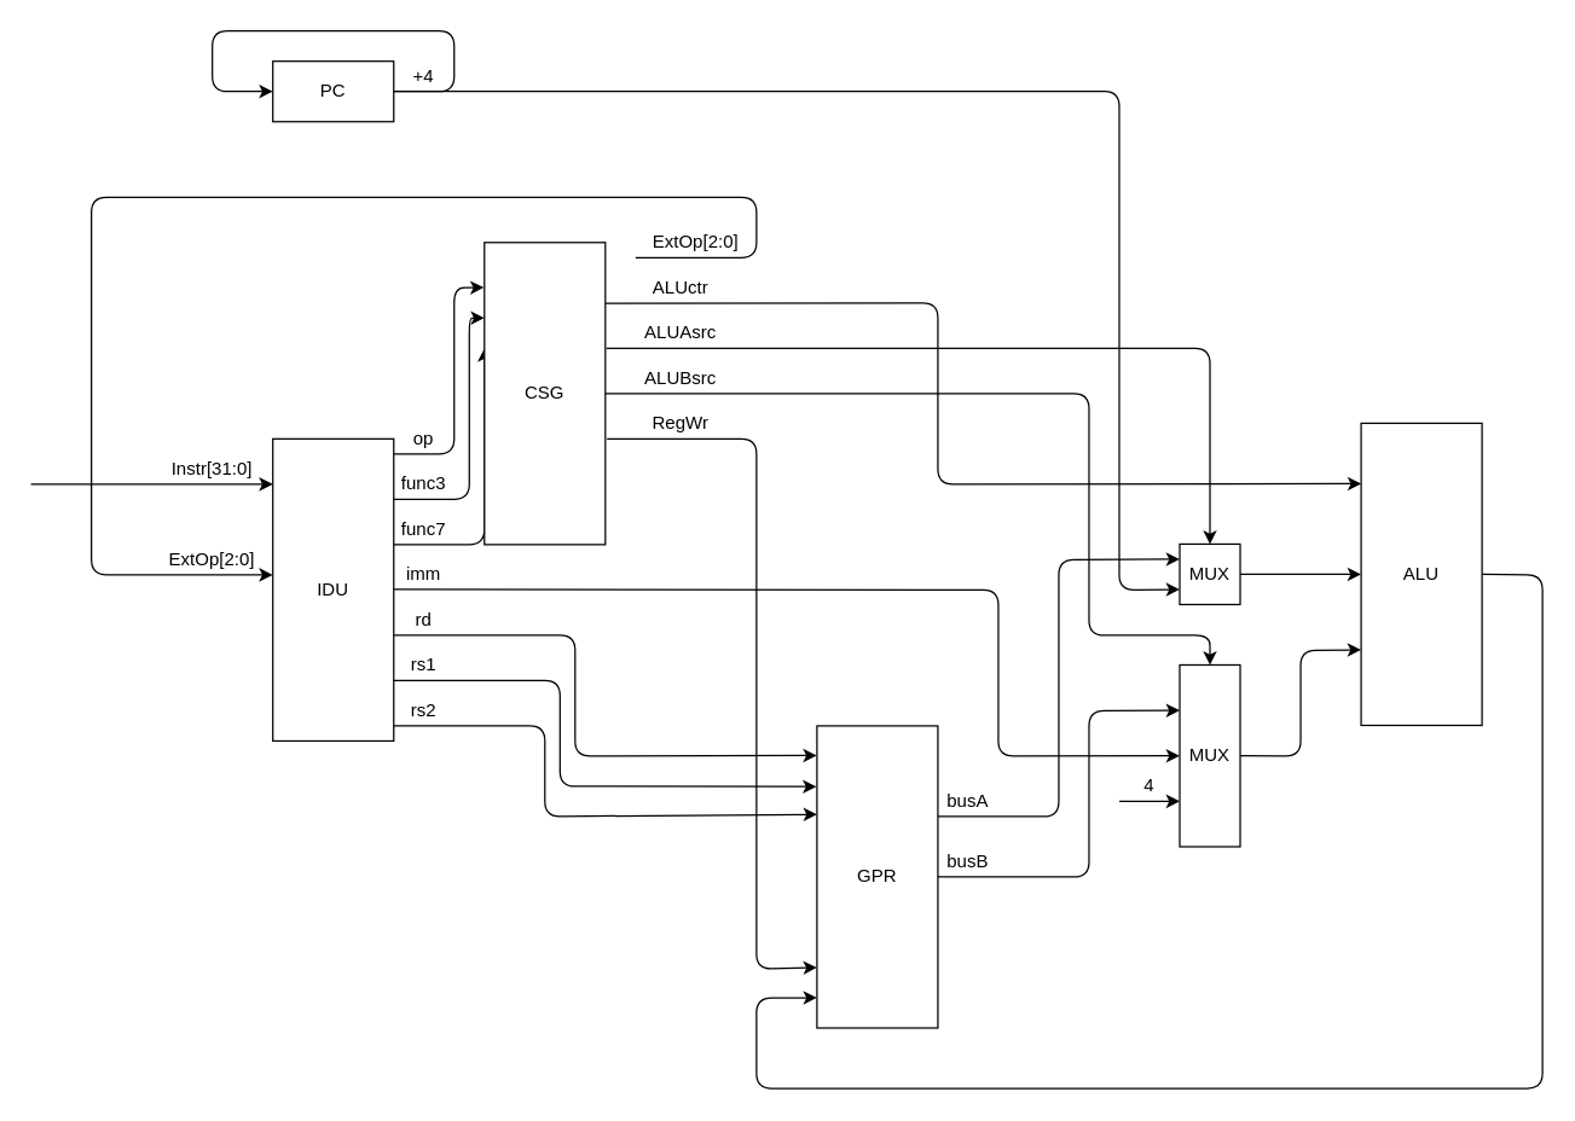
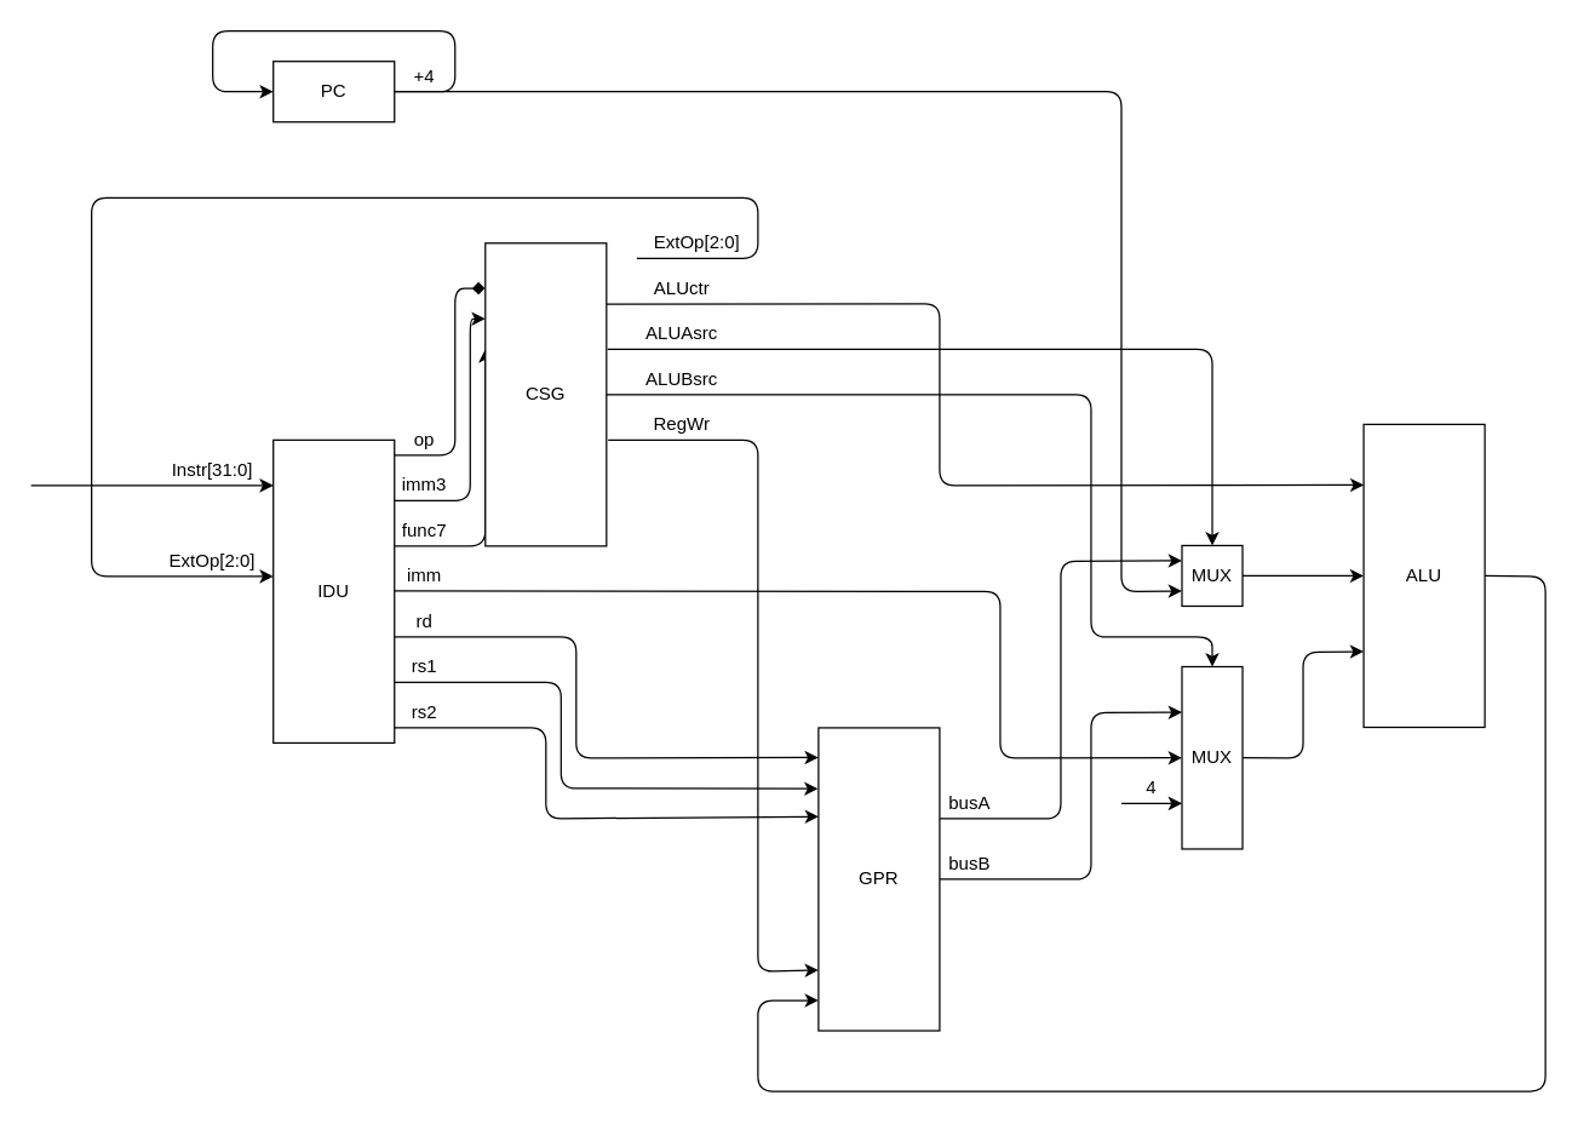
  <mxCell id="0" />
  <mxCell id="1" parent="0" />
  <mxCell id="2" value="IDU" style="rounded=0;whiteSpace=wrap;html=1;" parent="1" vertex="1"><mxGeometry x="180" y="290" width="80" height="200" as="geometry" /></mxCell>
  <mxCell id="3" value="" style="endArrow=classic;html=1;entryX=1;entryY=1;entryDx=0;entryDy=0;" parent="1" target="4" edge="1"><mxGeometry width="50" height="50" relative="1" as="geometry"><mxPoint x="20" y="320" as="sourcePoint" /><mxPoint x="440" y="260" as="targetPoint" /></mxGeometry></mxCell>
  <mxCell id="4" value="Instr[31:0]" style="text;html=1;strokeColor=none;fillColor=none;align=center;verticalAlign=middle;whiteSpace=wrap;rounded=0;" parent="1" vertex="1"><mxGeometry x="100" y="300" width="80" height="20" as="geometry" /></mxCell>
  <mxCell id="5" value="" style="endArrow=classic;html=1;exitX=0;exitY=1;exitDx=0;exitDy=0;entryX=1;entryY=1;entryDx=0;entryDy=0;" parent="1" source="14" edge="1" target="6"><mxGeometry width="50" height="50" relative="1" as="geometry"><mxPoint x="470" y="550" as="sourcePoint" /><mxPoint x="190" y="460" as="targetPoint" /><Array as="points"><mxPoint x="500" y="170" /><mxPoint x="500" y="130" /><mxPoint x="60" y="130" /><mxPoint x="60" y="380" /></Array></mxGeometry></mxCell>
  <mxCell id="6" value="ExtOp[2:0]" style="text;html=1;strokeColor=none;fillColor=none;align=center;verticalAlign=middle;whiteSpace=wrap;rounded=0;" parent="1" vertex="1"><mxGeometry x="100" y="360" width="80" height="20" as="geometry" /></mxCell>
- <mxCell id="7" value="" style="endArrow=classic;html=1;exitX=0;exitY=1;exitDx=0;exitDy=0;entryX=-0.004;entryY=0.149;entryDx=0;entryDy=0;entryPerimeter=0;" parent="1" source="8" edge="1" target="13"><mxGeometry width="50" height="50" relative="1" as="geometry"><mxPoint x="300" y="380" as="sourcePoint" /><mxPoint x="380" y="570" as="targetPoint" /><Array as="points"><mxPoint x="300" y="300" /><mxPoint x="300" y="190" /></Array></mxGeometry></mxCell>
+ <mxCell id="7" value="" style="endArrow=diamond;html=1;exitX=0;exitY=1;exitDx=0;exitDy=0;entryX=-0.004;entryY=0.149;entryDx=0;entryDy=0;entryPerimeter=0;" parent="1" source="8" edge="1" target="13"><mxGeometry width="50" height="50" relative="1" as="geometry"><mxPoint x="300" y="380" as="sourcePoint" /><mxPoint x="380" y="570" as="targetPoint" /><Array as="points"><mxPoint x="300" y="300" /><mxPoint x="300" y="190" /></Array></mxGeometry></mxCell>
  <mxCell id="8" value="op" style="text;html=1;strokeColor=none;fillColor=none;align=center;verticalAlign=middle;whiteSpace=wrap;rounded=0;" parent="1" vertex="1"><mxGeometry x="260" y="280" width="40" height="20" as="geometry" /></mxCell>
  <mxCell id="9" value="" style="endArrow=classic;html=1;entryX=0;entryY=0.25;entryDx=0;entryDy=0;exitX=0;exitY=1;exitDx=0;exitDy=0;" parent="1" edge="1" target="13" source="10"><mxGeometry width="50" height="50" relative="1" as="geometry"><mxPoint x="260" y="410" as="sourcePoint" /><mxPoint x="380" y="590" as="targetPoint" /><Array as="points"><mxPoint x="310" y="330" /><mxPoint x="310" y="210" /></Array></mxGeometry></mxCell>
- <mxCell id="10" value="func3" style="text;html=1;strokeColor=none;fillColor=none;align=center;verticalAlign=middle;whiteSpace=wrap;rounded=0;" parent="1" vertex="1"><mxGeometry x="260" y="310" width="40" height="20" as="geometry" /></mxCell>
+ <mxCell id="10" value="imm3" style="text;html=1;strokeColor=none;fillColor=none;align=center;verticalAlign=middle;whiteSpace=wrap;rounded=0;" parent="1" vertex="1"><mxGeometry x="260" y="310" width="40" height="20" as="geometry" /></mxCell>
  <mxCell id="11" value="" style="endArrow=classic;html=1;entryX=0.001;entryY=0.352;entryDx=0;entryDy=0;entryPerimeter=0;exitX=0;exitY=1;exitDx=0;exitDy=0;" parent="1" edge="1" target="13" source="12"><mxGeometry width="50" height="50" relative="1" as="geometry"><mxPoint x="260" y="440" as="sourcePoint" /><mxPoint x="380" y="610" as="targetPoint" /><Array as="points"><mxPoint x="320" y="360" /><mxPoint x="320" y="230" /></Array></mxGeometry></mxCell>
  <mxCell id="12" value="func7" style="text;html=1;strokeColor=none;fillColor=none;align=center;verticalAlign=middle;whiteSpace=wrap;rounded=0;" parent="1" vertex="1"><mxGeometry x="260" y="340" width="40" height="20" as="geometry" /></mxCell>
  <mxCell id="13" value="CSG" style="rounded=0;whiteSpace=wrap;html=1;" parent="1" vertex="1"><mxGeometry x="320" y="160" width="80" height="200" as="geometry" /></mxCell>
  <mxCell id="14" value="ExtOp[2:0]" style="text;html=1;strokeColor=none;fillColor=none;align=center;verticalAlign=middle;whiteSpace=wrap;rounded=0;" parent="1" vertex="1"><mxGeometry x="420" y="150" width="80" height="20" as="geometry" /></mxCell>
  <mxCell id="15" value="" style="endArrow=classic;html=1;exitX=1;exitY=0.5;exitDx=0;exitDy=0;entryX=-0.001;entryY=0.098;entryDx=0;entryDy=0;entryPerimeter=0;" edge="1" parent="1" target="30"><mxGeometry width="50" height="50" relative="1" as="geometry"><mxPoint x="260" y="420" as="sourcePoint" /><mxPoint x="450" y="500" as="targetPoint" /><Array as="points"><mxPoint x="380" y="420" /><mxPoint x="380" y="500" /></Array></mxGeometry></mxCell>
  <mxCell id="16" value="rd" style="text;html=1;strokeColor=none;fillColor=none;align=center;verticalAlign=middle;whiteSpace=wrap;rounded=0;" vertex="1" parent="1"><mxGeometry x="260" y="400" width="40" height="20" as="geometry" /></mxCell>
  <mxCell id="17" value="" style="endArrow=classic;html=1;exitX=0;exitY=1;exitDx=0;exitDy=0;entryX=-0.004;entryY=0.201;entryDx=0;entryDy=0;entryPerimeter=0;" edge="1" parent="1" source="18" target="30"><mxGeometry width="50" height="50" relative="1" as="geometry"><mxPoint x="260" y="450" as="sourcePoint" /><mxPoint x="420" y="530" as="targetPoint" /><Array as="points"><mxPoint x="370" y="450" /><mxPoint x="370" y="520" /></Array></mxGeometry></mxCell>
  <mxCell id="18" value="rs1" style="text;html=1;strokeColor=none;fillColor=none;align=center;verticalAlign=middle;whiteSpace=wrap;rounded=0;" vertex="1" parent="1"><mxGeometry x="260" y="430" width="40" height="20" as="geometry" /></mxCell>
  <mxCell id="19" value="" style="endArrow=classic;html=1;exitX=0;exitY=1;exitDx=0;exitDy=0;entryX=0.001;entryY=0.293;entryDx=0;entryDy=0;entryPerimeter=0;" edge="1" parent="1" source="20" target="30"><mxGeometry width="50" height="50" relative="1" as="geometry"><mxPoint x="260" y="480" as="sourcePoint" /><mxPoint x="390" y="560" as="targetPoint" /><Array as="points"><mxPoint x="360" y="480" /><mxPoint x="360" y="540" /></Array></mxGeometry></mxCell>
  <mxCell id="20" value="rs2" style="text;html=1;strokeColor=none;fillColor=none;align=center;verticalAlign=middle;whiteSpace=wrap;rounded=0;" vertex="1" parent="1"><mxGeometry x="260" y="460" width="40" height="20" as="geometry" /></mxCell>
  <mxCell id="21" value="" style="endArrow=classic;html=1;exitX=0;exitY=1;exitDx=0;exitDy=0;entryX=0;entryY=0.5;entryDx=0;entryDy=0;" edge="1" source="22" parent="1" target="38"><mxGeometry width="50" height="50" relative="1" as="geometry"><mxPoint x="260" y="389.66" as="sourcePoint" /><mxPoint x="390" y="389.66" as="targetPoint" /><Array as="points"><mxPoint x="660" y="390" /><mxPoint x="660" y="500" /></Array></mxGeometry></mxCell>
  <mxCell id="22" value="imm" style="text;html=1;strokeColor=none;fillColor=none;align=center;verticalAlign=middle;whiteSpace=wrap;rounded=0;" vertex="1" parent="1"><mxGeometry x="260" y="369.66" width="40" height="20" as="geometry" /></mxCell>
  <mxCell id="23" value="PC" style="rounded=0;whiteSpace=wrap;html=1;" vertex="1" parent="1"><mxGeometry x="180" y="40" width="80" height="40" as="geometry" /></mxCell>
  <mxCell id="24" value="" style="endArrow=classic;html=1;exitX=1;exitY=0.5;exitDx=0;exitDy=0;entryX=0;entryY=0.5;entryDx=0;entryDy=0;" edge="1" parent="1" source="23" target="23"><mxGeometry width="50" height="50" relative="1" as="geometry"><mxPoint x="250" y="90" as="sourcePoint" /><mxPoint x="140" y="60" as="targetPoint" /><Array as="points"><mxPoint x="300" y="60" /><mxPoint x="300" y="20" /><mxPoint x="140" y="20" /><mxPoint x="140" y="60" /></Array></mxGeometry></mxCell>
  <mxCell id="25" value="+4" style="text;html=1;strokeColor=none;fillColor=none;align=center;verticalAlign=middle;whiteSpace=wrap;rounded=0;" vertex="1" parent="1"><mxGeometry x="260" y="40" width="40" height="20" as="geometry" /></mxCell>
  <mxCell id="26" value="ALU" style="rounded=0;whiteSpace=wrap;html=1;" vertex="1" parent="1"><mxGeometry x="900" y="279.66" width="80" height="200" as="geometry" /></mxCell>
  <mxCell id="27" value="" style="endArrow=classic;html=1;exitX=1.001;exitY=0.201;exitDx=0;exitDy=0;exitPerimeter=0;entryX=0.002;entryY=0.2;entryDx=0;entryDy=0;entryPerimeter=0;" edge="1" parent="1" source="13" target="26"><mxGeometry width="50" height="50" relative="1" as="geometry"><mxPoint x="470" y="250" as="sourcePoint" /><mxPoint x="520" y="200" as="targetPoint" /><Array as="points"><mxPoint x="620" y="200" /><mxPoint x="620" y="320" /></Array></mxGeometry></mxCell>
  <mxCell id="28" value="ALUctr" style="text;html=1;strokeColor=none;fillColor=none;align=center;verticalAlign=middle;whiteSpace=wrap;rounded=0;" vertex="1" parent="1"><mxGeometry x="420" y="180" width="60" height="20" as="geometry" /></mxCell>
  <mxCell id="29" value="MUX" style="rounded=0;whiteSpace=wrap;html=1;" vertex="1" parent="1"><mxGeometry x="780" y="359.66" width="40" height="40" as="geometry" /></mxCell>
  <mxCell id="30" value="GPR" style="rounded=0;whiteSpace=wrap;html=1;" vertex="1" parent="1"><mxGeometry x="540" y="480" width="80" height="200" as="geometry" /></mxCell>
  <mxCell id="31" value="" style="endArrow=classic;html=1;exitX=0;exitY=1;exitDx=0;exitDy=0;entryX=0;entryY=0.25;entryDx=0;entryDy=0;" edge="1" parent="1" source="32" target="29"><mxGeometry width="50" height="50" relative="1" as="geometry"><mxPoint x="650" y="550" as="sourcePoint" /><mxPoint x="750" y="370" as="targetPoint" /><Array as="points"><mxPoint x="700" y="540" /><mxPoint x="700" y="370" /></Array></mxGeometry></mxCell>
  <mxCell id="32" value="busA" style="text;html=1;strokeColor=none;fillColor=none;align=center;verticalAlign=middle;whiteSpace=wrap;rounded=0;" vertex="1" parent="1"><mxGeometry x="620" y="520" width="40" height="20" as="geometry" /></mxCell>
  <mxCell id="33" value="" style="endArrow=classic;html=1;exitX=0;exitY=1;exitDx=0;exitDy=0;entryX=0;entryY=0.75;entryDx=0;entryDy=0;" edge="1" parent="1" source="25" target="29"><mxGeometry width="50" height="50" relative="1" as="geometry"><mxPoint x="360" y="160" as="sourcePoint" /><mxPoint x="760" y="440" as="targetPoint" /><Array as="points"><mxPoint x="740" y="60" /><mxPoint x="740" y="390" /></Array></mxGeometry></mxCell>
  <mxCell id="34" value="" style="endArrow=classic;html=1;entryX=0;entryY=0.5;entryDx=0;entryDy=0;exitX=1;exitY=0.5;exitDx=0;exitDy=0;" edge="1" parent="1" source="29" target="26"><mxGeometry width="50" height="50" relative="1" as="geometry"><mxPoint x="790" y="440" as="sourcePoint" /><mxPoint x="840" y="390" as="targetPoint" /></mxGeometry></mxCell>
  <mxCell id="35" value="" style="endArrow=classic;html=1;exitX=1.009;exitY=0.35;exitDx=0;exitDy=0;exitPerimeter=0;entryX=0.5;entryY=0;entryDx=0;entryDy=0;" edge="1" parent="1" source="13" target="29"><mxGeometry width="50" height="50" relative="1" as="geometry"><mxPoint x="490" y="260" as="sourcePoint" /><mxPoint x="800" y="230" as="targetPoint" /><Array as="points"><mxPoint x="800" y="230" /></Array></mxGeometry></mxCell>
  <mxCell id="36" value="ALUAsrc" style="text;html=1;strokeColor=none;fillColor=none;align=center;verticalAlign=middle;whiteSpace=wrap;rounded=0;" vertex="1" parent="1"><mxGeometry x="420" y="210" width="60" height="20" as="geometry" /></mxCell>
  <mxCell id="37" value="" style="endArrow=classic;html=1;exitX=1;exitY=0.5;exitDx=0;exitDy=0;entryX=0;entryY=0.25;entryDx=0;entryDy=0;" edge="1" parent="1" source="30" target="38"><mxGeometry width="50" height="50" relative="1" as="geometry"><mxPoint x="670" y="580" as="sourcePoint" /><mxPoint x="740" y="580" as="targetPoint" /><Array as="points"><mxPoint x="720" y="580" /><mxPoint x="720" y="470" /></Array></mxGeometry></mxCell>
  <mxCell id="38" value="MUX" style="rounded=0;whiteSpace=wrap;html=1;" vertex="1" parent="1"><mxGeometry x="780" y="439.66" width="40" height="120.34" as="geometry" /></mxCell>
  <mxCell id="39" value="busB" style="text;html=1;strokeColor=none;fillColor=none;align=center;verticalAlign=middle;whiteSpace=wrap;rounded=0;" vertex="1" parent="1"><mxGeometry x="620" y="560" width="40" height="20" as="geometry" /></mxCell>
  <mxCell id="40" value="" style="endArrow=classic;html=1;exitX=1;exitY=0.5;exitDx=0;exitDy=0;entryX=0.5;entryY=0;entryDx=0;entryDy=0;" edge="1" parent="1" source="13" target="38"><mxGeometry width="50" height="50" relative="1" as="geometry"><mxPoint x="500" y="320" as="sourcePoint" /><mxPoint x="550" y="270" as="targetPoint" /><Array as="points"><mxPoint x="720" y="260" /><mxPoint x="720" y="420" /><mxPoint x="800" y="420" /></Array></mxGeometry></mxCell>
  <mxCell id="41" value="ALUBsrc" style="text;html=1;strokeColor=none;fillColor=none;align=center;verticalAlign=middle;whiteSpace=wrap;rounded=0;" vertex="1" parent="1"><mxGeometry x="420" y="240" width="60" height="20" as="geometry" /></mxCell>
  <mxCell id="42" value="" style="endArrow=classic;html=1;exitX=1;exitY=0.5;exitDx=0;exitDy=0;entryX=0;entryY=0.75;entryDx=0;entryDy=0;" edge="1" parent="1" source="38" target="26"><mxGeometry width="50" height="50" relative="1" as="geometry"><mxPoint x="750" y="390" as="sourcePoint" /><mxPoint x="800" y="340" as="targetPoint" /><Array as="points"><mxPoint x="860" y="500" /><mxPoint x="860" y="430" /></Array></mxGeometry></mxCell>
  <mxCell id="43" value="" style="endArrow=classic;html=1;entryX=0;entryY=0.75;entryDx=0;entryDy=0;" edge="1" parent="1" target="38"><mxGeometry width="50" height="50" relative="1" as="geometry"><mxPoint x="740" y="530" as="sourcePoint" /><mxPoint x="730" y="460" as="targetPoint" /></mxGeometry></mxCell>
  <mxCell id="44" value="4" style="text;html=1;strokeColor=none;fillColor=none;align=center;verticalAlign=middle;whiteSpace=wrap;rounded=0;" vertex="1" parent="1"><mxGeometry x="740" y="510" width="40" height="20" as="geometry" /></mxCell>
  <mxCell id="45" value="" style="endArrow=classic;html=1;exitX=1;exitY=0.5;exitDx=0;exitDy=0;" edge="1" parent="1" source="26"><mxGeometry width="50" height="50" relative="1" as="geometry"><mxPoint x="1080" y="320" as="sourcePoint" /><mxPoint x="540" y="660" as="targetPoint" /><Array as="points"><mxPoint x="1020" y="380" /><mxPoint x="1020" y="720" /><mxPoint x="500" y="720" /><mxPoint x="500" y="660" /></Array></mxGeometry></mxCell>
  <mxCell id="46" value="" style="endArrow=classic;html=1;exitX=1.014;exitY=0.65;exitDx=0;exitDy=0;exitPerimeter=0;" edge="1" parent="1" source="13"><mxGeometry width="50" height="50" relative="1" as="geometry"><mxPoint x="440" y="330" as="sourcePoint" /><mxPoint x="540" y="640" as="targetPoint" /><Array as="points"><mxPoint x="500" y="290" /><mxPoint x="500" y="641" /></Array></mxGeometry></mxCell>
  <mxCell id="47" value="RegWr" style="text;html=1;strokeColor=none;fillColor=none;align=center;verticalAlign=middle;whiteSpace=wrap;rounded=0;" vertex="1" parent="1"><mxGeometry x="420" y="270" width="60" height="20" as="geometry" /></mxCell>
